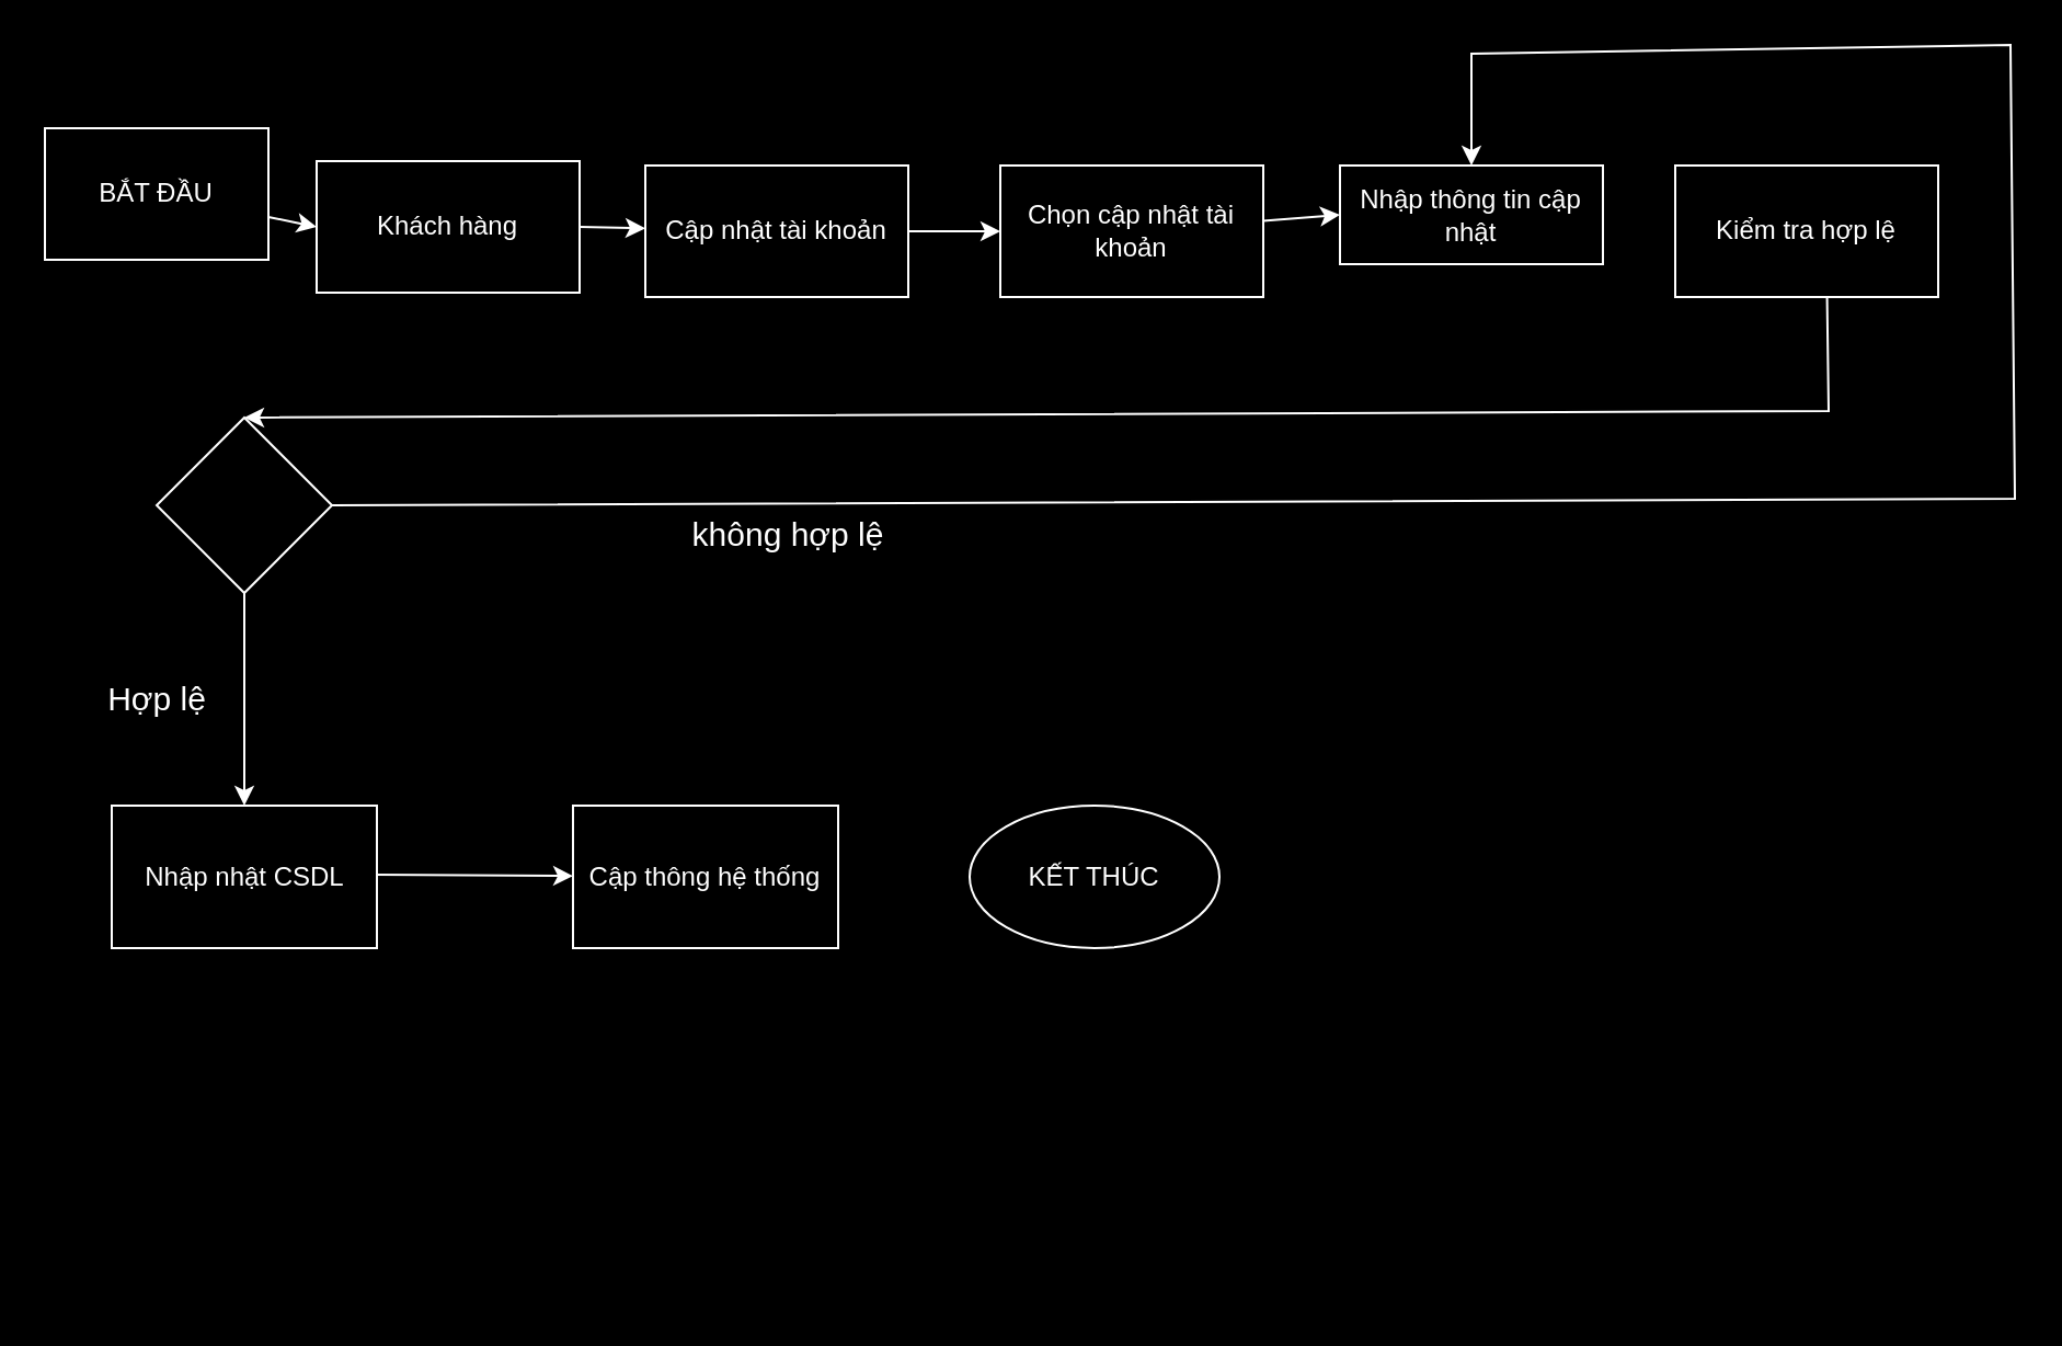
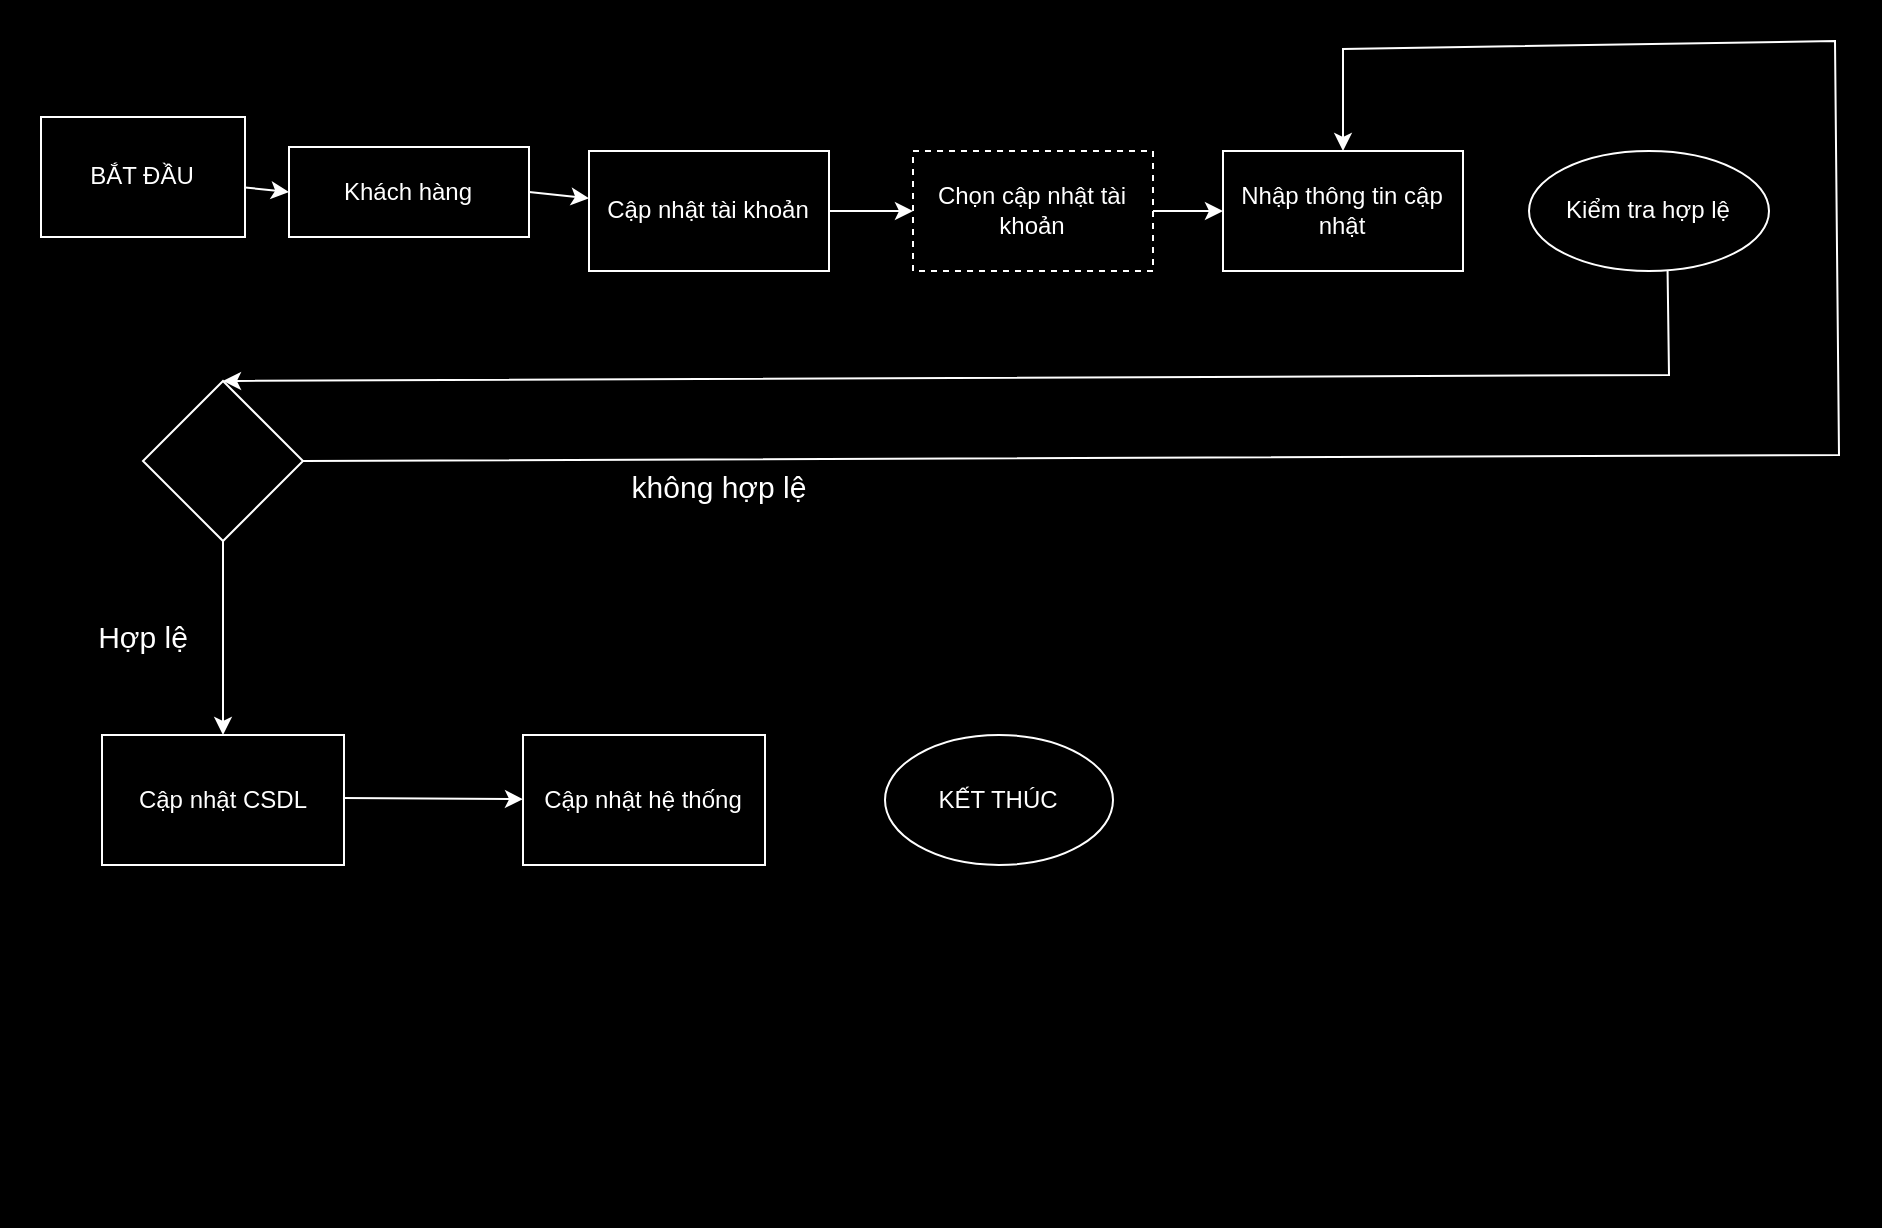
  <mxCell id="0" />
  <mxCell id="1" parent="0" />
  <mxCell id="2" value="" style="edgeStyle=orthogonalEdgeStyle;rounded=0;orthogonalLoop=1;jettySize=auto;html=1;" parent="1" source="4" target="7" edge="1"><mxGeometry relative="1" as="geometry" /></mxCell>
  <mxCell id="3" value="" style="edgeStyle=orthogonalEdgeStyle;rounded=0;orthogonalLoop=1;jettySize=auto;html=1;" parent="1" source="4" target="15" edge="1"><mxGeometry relative="1" as="geometry" /></mxCell>
- <mxCell id="4" value="&lt;font color=&quot;#ffffff&quot;&gt;Khách hàng&lt;/font&gt;" style="rounded=0;whiteSpace=wrap;html=1;fillColor=#000000;strokeColor=#FFFFFF;" parent="1" vertex="1"><mxGeometry x="144" y="73" width="120" height="60" as="geometry" /></mxCell>
+ <mxCell id="4" value="&lt;font color=&quot;#ffffff&quot;&gt;Khách hàng&lt;/font&gt;" style="rounded=0;whiteSpace=wrap;html=1;fillColor=#000000;strokeColor=#FFFFFF;" parent="1" vertex="1"><mxGeometry x="144" y="73" width="120" height="45" as="geometry" /></mxCell>
  <mxCell id="5" value="" style="endArrow=classic;html=1;rounded=0;strokeColor=#FFFFFF;exitX=1;exitY=0.5;exitDx=0;exitDy=0;" parent="1" source="4" target="7" edge="1"><mxGeometry width="50" height="50" relative="1" as="geometry"><mxPoint x="129" y="143.5" as="sourcePoint" /><mxPoint x="228" y="135" as="targetPoint" /><Array as="points" /></mxGeometry></mxCell>
  <mxCell id="6" value="" style="edgeStyle=orthogonalEdgeStyle;rounded=0;orthogonalLoop=1;jettySize=auto;html=1;" parent="1" edge="1"><mxGeometry relative="1" as="geometry"><mxPoint x="242" y="592" as="sourcePoint" /><mxPoint x="278" y="592" as="targetPoint" /></mxGeometry></mxCell>
  <mxCell id="7" value="&lt;font color=&quot;#ffffff&quot;&gt;Cập nhật tài khoản&lt;/font&gt;" style="rounded=0;whiteSpace=wrap;html=1;fillColor=#000000;strokeColor=#FFFFFF;" parent="1" vertex="1"><mxGeometry x="294" y="75" width="120" height="60" as="geometry" /></mxCell>
  <mxCell id="8" style="edgeStyle=orthogonalEdgeStyle;rounded=0;orthogonalLoop=1;jettySize=auto;html=1;exitX=0.5;exitY=1;exitDx=0;exitDy=0;" parent="1" source="7" target="7" edge="1"><mxGeometry relative="1" as="geometry" /></mxCell>
  <mxCell id="9" value="" style="edgeStyle=orthogonalEdgeStyle;rounded=0;orthogonalLoop=1;jettySize=auto;html=1;" parent="1" source="11" target="7" edge="1"><mxGeometry relative="1" as="geometry" /></mxCell>
  <mxCell id="10" value="" style="edgeStyle=orthogonalEdgeStyle;rounded=0;orthogonalLoop=1;jettySize=auto;html=1;" parent="1" source="11" target="20" edge="1"><mxGeometry relative="1" as="geometry" /></mxCell>
- <mxCell id="11" value="&lt;font color=&quot;#ffffff&quot;&gt;Chọn cập nhật tài khoản&lt;/font&gt;" style="rounded=0;whiteSpace=wrap;html=1;fillColor=#000000;strokeColor=#FFFFFF;" parent="1" vertex="1"><mxGeometry x="456" y="75" width="120" height="60" as="geometry" /></mxCell>
+ <mxCell id="11" value="&lt;font color=&quot;#ffffff&quot;&gt;Chọn cập nhật tài khoản&lt;/font&gt;" style="rounded=0;whiteSpace=wrap;html=1;fillColor=#000000;strokeColor=#FFFFFF;dashed=1;" parent="1" vertex="1"><mxGeometry x="456" y="75" width="120" height="60" as="geometry" /></mxCell>
  <mxCell id="12" value="" style="endArrow=classic;html=1;rounded=0;strokeColor=#FFFFFF;" parent="1" source="7" target="11" edge="1"><mxGeometry width="50" height="50" relative="1" as="geometry"><mxPoint x="235" y="139" as="sourcePoint" /><mxPoint x="447" y="105" as="targetPoint" /><Array as="points"><mxPoint x="432" y="105" /></Array></mxGeometry></mxCell>
  <mxCell id="13" value="" style="edgeStyle=orthogonalEdgeStyle;rounded=0;orthogonalLoop=1;jettySize=auto;html=1;" parent="1" edge="1"><mxGeometry relative="1" as="geometry"><mxPoint x="252.059" y="367.941" as="sourcePoint" /><mxPoint x="252.529" y="393" as="targetPoint" /></mxGeometry></mxCell>
  <mxCell id="14" style="edgeStyle=orthogonalEdgeStyle;rounded=0;orthogonalLoop=1;jettySize=auto;html=1;exitX=0.5;exitY=1;exitDx=0;exitDy=0;" parent="1" source="30" edge="1"><mxGeometry relative="1" as="geometry"><mxPoint x="807" y="441.212" as="targetPoint" /></mxGeometry></mxCell>
  <mxCell id="15" value="&lt;font color=&quot;#ffffff&quot;&gt;BẮT ĐẦU&lt;/font&gt;" style="rounded=0;whiteSpace=wrap;html=1;fillColor=#000000;strokeColor=#FFFFFF;" parent="1" vertex="1"><mxGeometry x="20" y="58" width="102" height="60" as="geometry" /></mxCell>
  <mxCell id="16" value="" style="endArrow=classic;html=1;rounded=0;strokeColor=#FFFFFF;entryX=0;entryY=0.5;entryDx=0;entryDy=0;" parent="1" source="15" target="4" edge="1"><mxGeometry width="50" height="50" relative="1" as="geometry"><mxPoint x="322" y="113" as="sourcePoint" /><mxPoint x="165" y="97" as="targetPoint" /><Array as="points" /></mxGeometry></mxCell>
  <mxCell id="17" value="" style="endArrow=classic;html=1;rounded=0;strokeColor=#FFFFFF;entryX=0;entryY=0.5;entryDx=0;entryDy=0;" parent="1" source="11" target="20" edge="1"><mxGeometry width="50" height="50" relative="1" as="geometry"><mxPoint x="313" y="424.076" as="sourcePoint" /><mxPoint x="380" y="422.5" as="targetPoint" /><Array as="points" /></mxGeometry></mxCell>
  <mxCell id="18" value="" style="rhombus;whiteSpace=wrap;html=1;fillColor=none;strokeColor=#FFFFFF;" parent="1" vertex="1"><mxGeometry x="71" y="190" width="80" height="80" as="geometry" /></mxCell>
  <mxCell id="19" value="Hợp lệ" style="edgeLabel;html=1;align=center;verticalAlign=middle;resizable=0;points=[];rotation=0;fontSize=15;fontColor=#FFFFFF;labelBackgroundColor=#000000;" parent="1" vertex="1" connectable="0"><mxGeometry x="41.004" y="189.997" as="geometry"><mxPoint x="29" y="128" as="offset" /></mxGeometry></mxCell>
- <mxCell id="20" value="&lt;font color=&quot;#ffffff&quot;&gt;Nhập thông tin cập nhật&lt;/font&gt;" style="rounded=0;whiteSpace=wrap;html=1;fillColor=#000000;strokeColor=#FFFFFF;" parent="1" vertex="1"><mxGeometry x="611" y="75" width="120" height="45" as="geometry" /></mxCell>
+ <mxCell id="20" value="&lt;font color=&quot;#ffffff&quot;&gt;Nhập thông tin cập nhật&lt;/font&gt;" style="rounded=0;whiteSpace=wrap;html=1;fillColor=#000000;strokeColor=#FFFFFF;" parent="1" vertex="1"><mxGeometry x="611" y="75" width="120" height="60" as="geometry" /></mxCell>
  <mxCell id="21" value="" style="edgeStyle=orthogonalEdgeStyle;rounded=0;orthogonalLoop=1;jettySize=auto;html=1;" parent="1" edge="1"><mxGeometry relative="1" as="geometry"><mxPoint x="532.5" y="524.533" as="sourcePoint" /><mxPoint x="281.533" y="413" as="targetPoint" /></mxGeometry></mxCell>
  <mxCell id="22" value="" style="edgeStyle=orthogonalEdgeStyle;rounded=0;orthogonalLoop=1;jettySize=auto;html=1;" parent="1" source="30" edge="1"><mxGeometry relative="1" as="geometry"><mxPoint x="443" y="236.533" as="sourcePoint" /><mxPoint x="593" y="492" as="targetPoint" /></mxGeometry></mxCell>
  <mxCell id="23" value="" style="edgeStyle=orthogonalEdgeStyle;rounded=0;orthogonalLoop=1;jettySize=auto;html=1;" parent="1" edge="1"><mxGeometry relative="1" as="geometry"><mxPoint x="443" y="236.533" as="sourcePoint" /><mxPoint x="276.5" y="367" as="targetPoint" /></mxGeometry></mxCell>
  <mxCell id="24" value="" style="endArrow=classic;html=1;rounded=0;strokeColor=#FFFFFF;exitX=0.5;exitY=1;exitDx=0;exitDy=0;entryX=0.5;entryY=0;entryDx=0;entryDy=0;" parent="1" source="18" target="29" edge="1"><mxGeometry width="50" height="50" relative="1" as="geometry"><mxPoint x="284" y="123" as="sourcePoint" /><mxPoint x="110" y="366" as="targetPoint" /><Array as="points" /></mxGeometry></mxCell>
  <mxCell id="25" value="" style="endArrow=classic;html=1;rounded=0;strokeColor=#FFFFFF;" parent="1" target="30" edge="1"><mxGeometry width="50" height="50" relative="1" as="geometry"><mxPoint x="170.5" y="398.5" as="sourcePoint" /><mxPoint x="216" y="398.929" as="targetPoint" /><Array as="points" /></mxGeometry></mxCell>
  <mxCell id="26" value="" style="endArrow=classic;html=1;rounded=0;strokeColor=#FFFFFF;exitX=0.577;exitY=0.938;exitDx=0;exitDy=0;entryX=0.5;entryY=0;entryDx=0;entryDy=0;exitPerimeter=0;" parent="1" source="32" target="18" edge="1"><mxGeometry width="50" height="50" relative="1" as="geometry"><mxPoint x="274" y="113" as="sourcePoint" /><mxPoint x="304" y="114" as="targetPoint" /><Array as="points"><mxPoint x="834" y="187" /></Array></mxGeometry></mxCell>
  <mxCell id="27" value="" style="endArrow=classic;html=1;rounded=0;strokeColor=#FFFFFF;exitX=1;exitY=0.5;exitDx=0;exitDy=0;entryX=0.5;entryY=0;entryDx=0;entryDy=0;" parent="1" source="18" target="20" edge="1"><mxGeometry width="50" height="50" relative="1" as="geometry"><mxPoint x="284" y="123" as="sourcePoint" /><mxPoint x="314" y="124" as="targetPoint" /><Array as="points"><mxPoint x="919" y="227" /><mxPoint x="917" y="20" /><mxPoint x="671" y="24" /></Array></mxGeometry></mxCell>
  <mxCell id="28" value="không hợp lệ" style="edgeLabel;html=1;align=center;verticalAlign=middle;resizable=0;points=[];rotation=0;fontSize=15;fontColor=#FFFFFF;labelBackgroundColor=#000000;" parent="1" vertex="1" connectable="0"><mxGeometry x="329.004" y="114.997" as="geometry"><mxPoint x="29" y="128" as="offset" /></mxGeometry></mxCell>
- <mxCell id="29" value="&lt;font color=&quot;#ffffff&quot;&gt;Nhập nhật CSDL&lt;/font&gt;" style="rounded=0;whiteSpace=wrap;html=1;fillColor=#000000;strokeColor=#FFFFFF;" parent="1" vertex="1"><mxGeometry x="50.5" y="367" width="121" height="65" as="geometry" /></mxCell>
- <mxCell id="30" value="&lt;font color=&quot;#ffffff&quot;&gt;Cập thông hệ thống&lt;/font&gt;" style="rounded=0;whiteSpace=wrap;html=1;fillColor=#000000;strokeColor=#FFFFFF;" parent="1" vertex="1"><mxGeometry x="261" y="367" width="121" height="65" as="geometry" /></mxCell>
+ <mxCell id="29" value="&lt;font color=&quot;#ffffff&quot;&gt;Cập nhật CSDL&lt;/font&gt;" style="rounded=0;whiteSpace=wrap;html=1;fillColor=#000000;strokeColor=#FFFFFF;" parent="1" vertex="1"><mxGeometry x="50.5" y="367" width="121" height="65" as="geometry" /></mxCell>
+ <mxCell id="30" value="&lt;font color=&quot;#ffffff&quot;&gt;Cập nhật hệ thống&lt;/font&gt;" style="rounded=0;whiteSpace=wrap;html=1;fillColor=#000000;strokeColor=#FFFFFF;" parent="1" vertex="1"><mxGeometry x="261" y="367" width="121" height="65" as="geometry" /></mxCell>
  <mxCell id="31" value="&lt;font color=&quot;#ffffff&quot;&gt;KẾT THÚC&lt;/font&gt;" style="ellipse;whiteSpace=wrap;html=1;fillColor=#000000;strokeColor=#FFFFFF;" parent="1" vertex="1"><mxGeometry x="442" y="367" width="114" height="65" as="geometry" /></mxCell>
- <mxCell id="32" value="&lt;font color=&quot;#ffffff&quot;&gt;Kiểm tra hợp lệ&lt;/font&gt;" style="rounded=0;whiteSpace=wrap;html=1;fillColor=#000000;strokeColor=#FFFFFF;" vertex="1" parent="1"><mxGeometry x="764" y="75" width="120" height="60" as="geometry" /></mxCell>
+ <mxCell id="32" value="&lt;font color=&quot;#ffffff&quot;&gt;Kiểm tra hợp lệ&lt;/font&gt;" style="ellipse;whiteSpace=wrap;html=1;fillColor=#000000;strokeColor=#FFFFFF;" vertex="1" parent="1"><mxGeometry x="764" y="75" width="120" height="60" as="geometry" /></mxCell>
